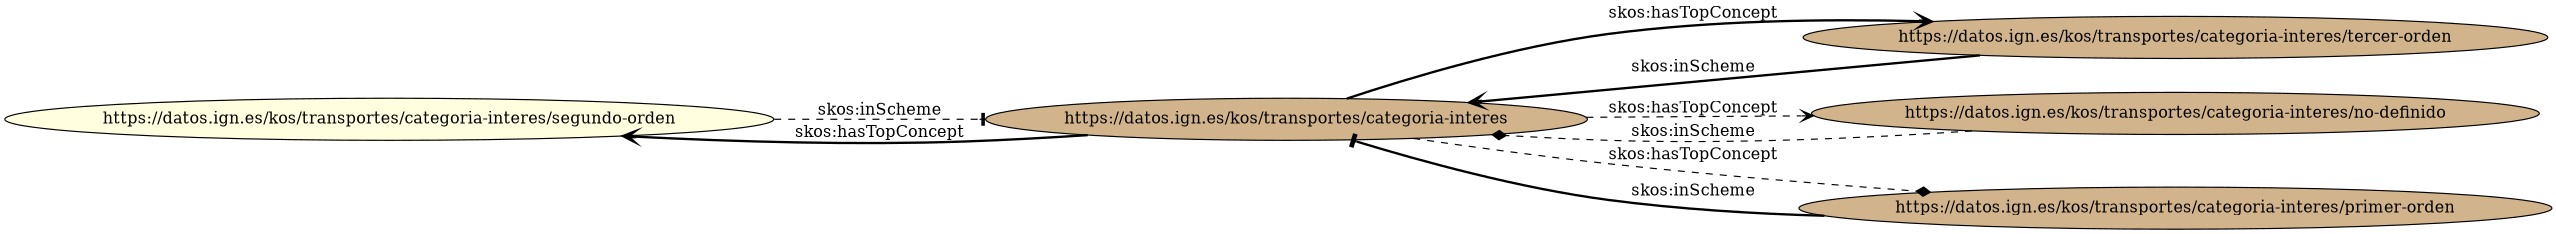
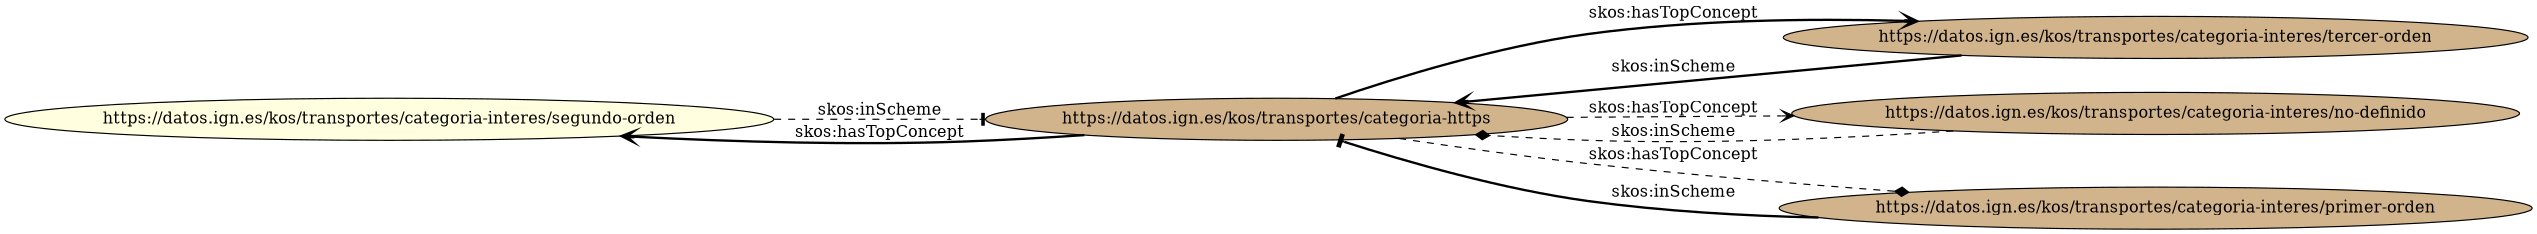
  digraph {
    rankdir=LR
    node [style=filled fillcolor=tan]
    edge [style=dashed arrowhead=vee]
    "https://datos.ign.es/kos/transportes/categoria-interes/segundo-orden" [fillcolor=lightyellow]
-   "https://datos.ign.es/kos/transportes/categoria-interes"
+   "https://datos.ign.es/kos/transportes/categoria-interes" [label="https://datos.ign.es/kos/transportes/categoria-https"]
    "https://datos.ign.es/kos/transportes/categoria-interes/tercer-orden"
    "https://datos.ign.es/kos/transportes/categoria-interes/no-definido"
    "https://datos.ign.es/kos/transportes/categoria-interes/primer-orden"
    "https://datos.ign.es/kos/transportes/categoria-interes/segundo-orden" -> "https://datos.ign.es/kos/transportes/categoria-interes" [label="skos:inScheme" arrowhead=tee]
    "https://datos.ign.es/kos/transportes/categoria-interes" -> "https://datos.ign.es/kos/transportes/categoria-interes/segundo-orden" [label="skos:hasTopConcept" style=bold]
    "https://datos.ign.es/kos/transportes/categoria-interes" -> "https://datos.ign.es/kos/transportes/categoria-interes/tercer-orden" [label="skos:hasTopConcept" style=bold]
    "https://datos.ign.es/kos/transportes/categoria-interes" -> "https://datos.ign.es/kos/transportes/categoria-interes/no-definido" [label="skos:hasTopConcept"]
    "https://datos.ign.es/kos/transportes/categoria-interes" -> "https://datos.ign.es/kos/transportes/categoria-interes/primer-orden" [label="skos:hasTopConcept" arrowhead=diamond]
    "https://datos.ign.es/kos/transportes/categoria-interes/tercer-orden" -> "https://datos.ign.es/kos/transportes/categoria-interes" [label="skos:inScheme" style=bold]
    "https://datos.ign.es/kos/transportes/categoria-interes/no-definido" -> "https://datos.ign.es/kos/transportes/categoria-interes" [label="skos:inScheme" arrowhead=diamond]
    "https://datos.ign.es/kos/transportes/categoria-interes/primer-orden" -> "https://datos.ign.es/kos/transportes/categoria-interes" [label="skos:inScheme" style=bold arrowhead=tee]
  }
